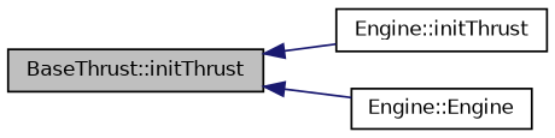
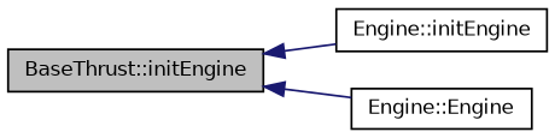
  digraph {
    rankdir=LR
    node [color=black fillcolor=white fontname=Helvetica fontsize=10 shape=record style=filled]
    edge [color=midnightblue dir=back fontname=Helvetica fontsize=10 labelfontname=Helvetica labelfontsize=10 style=solid]
-   n1 [fillcolor=grey75 fontcolor=black height=0.2 label="BaseThrust::initThrust" width=0.4]
-   n2 [height=0.2 label="Engine::initThrust" width=0.4]
+   n1 [fillcolor=grey75 fontcolor=black height=0.2 label="BaseThrust::initEngine" width=0.4]
+   n2 [height=0.2 label="Engine::initEngine" width=0.4]
    n3 [height=0.2 label="Engine::Engine" width=0.4]
    n1 -> n2
    n1 -> n3
  }
